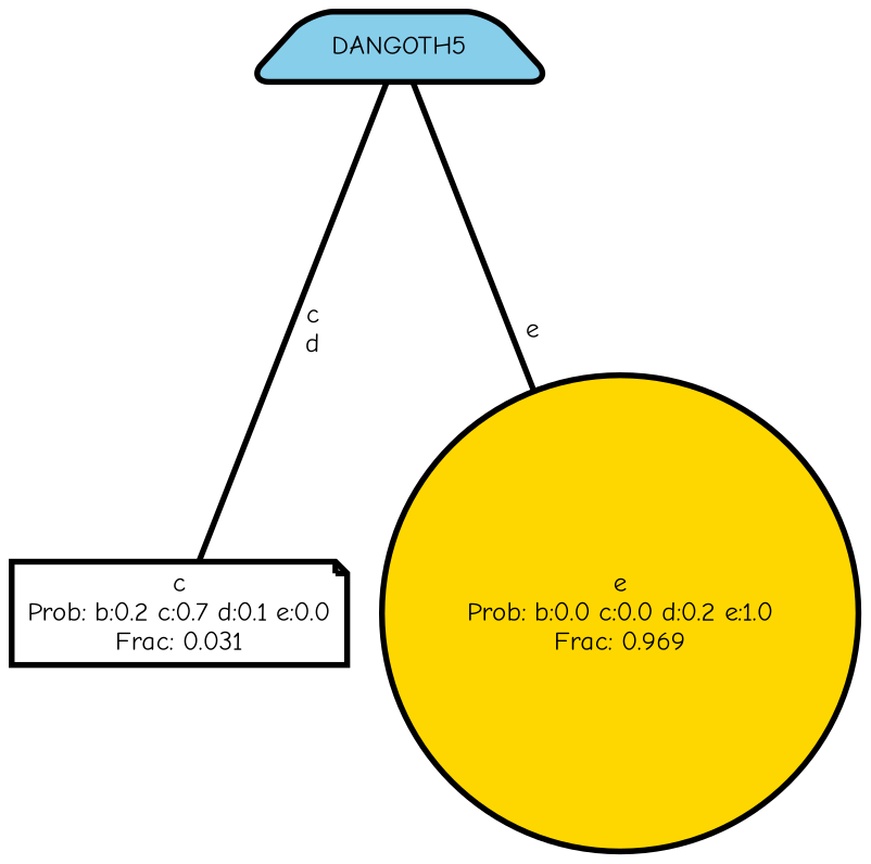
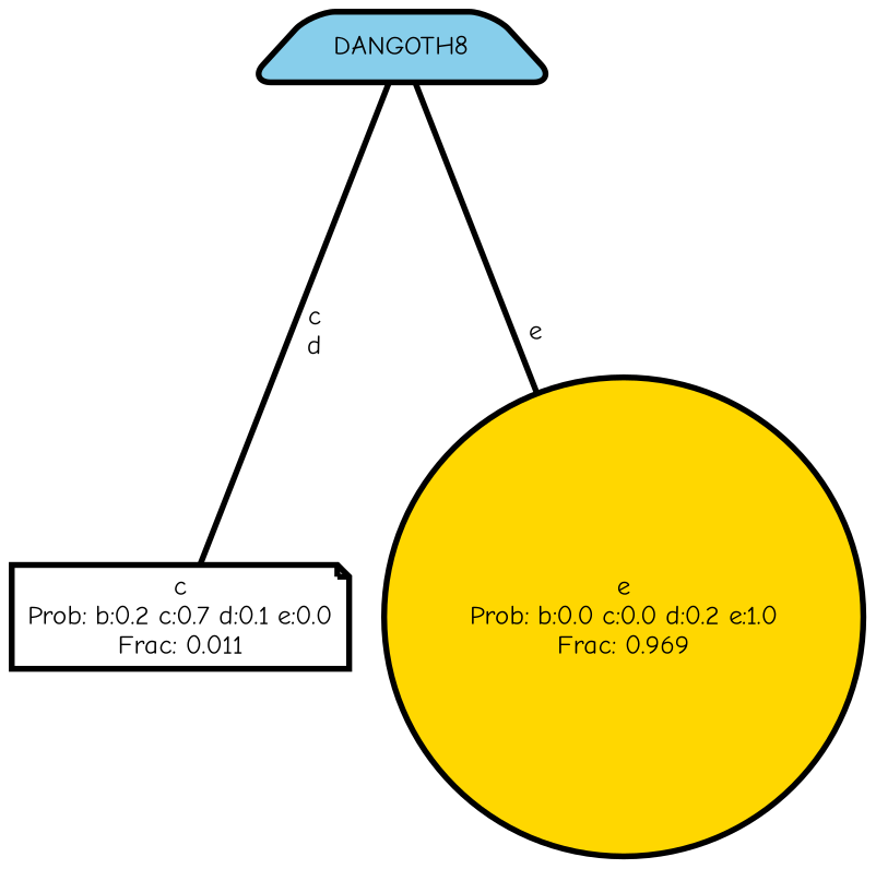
  graph {
    fontname="Comic Neue"
    ranksep="0 equally"
    splines=straight
    node [color=black fontcolor=black fontname="Comic Neue" penwidth=3 style="filled, rounded"]
    edge [color=black fontname="Comic Neue" penwidth=3]
-   n1 [fillcolor=white label="c\nProb: b:0.2 c:0.7 d:0.1 e:0.0\nFrac: 0.031" shape=note]
-   n2 [fillcolor=skyblue label=DANGOTH5 shape=trapezium]
+   n1 [fillcolor=white label="c\nProb: b:0.2 c:0.7 d:0.1 e:0.0\nFrac: 0.011" shape=note]
+   n2 [fillcolor=skyblue label=DANGOTH8 shape=trapezium]
    n3 [fillcolor=gold label="e\nProb: b:0.0 c:0.0 d:0.2 e:1.0\nFrac: 0.969" shape=circle]
    subgraph sub_1 {
      rank=same
    }
    n2 -- n1 [label=" c\n d"]
    n2 -- n3 [label=" e"]
  }
